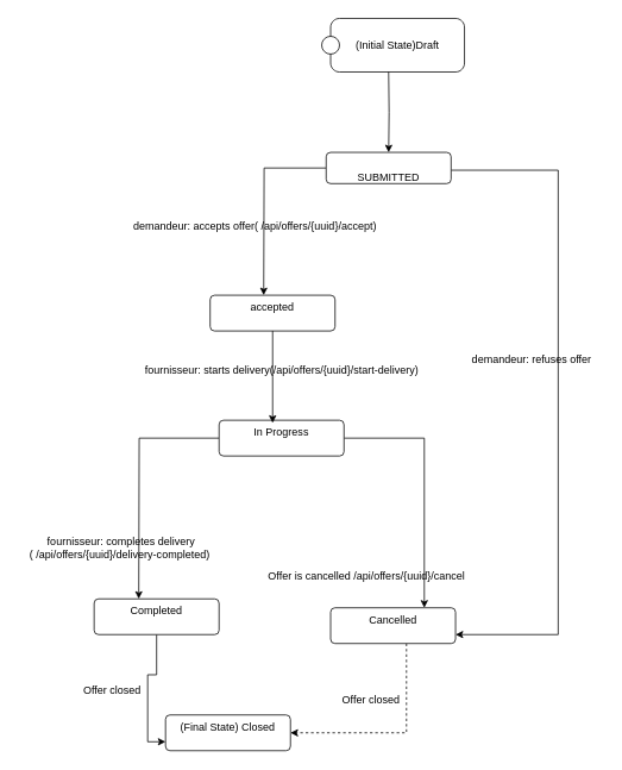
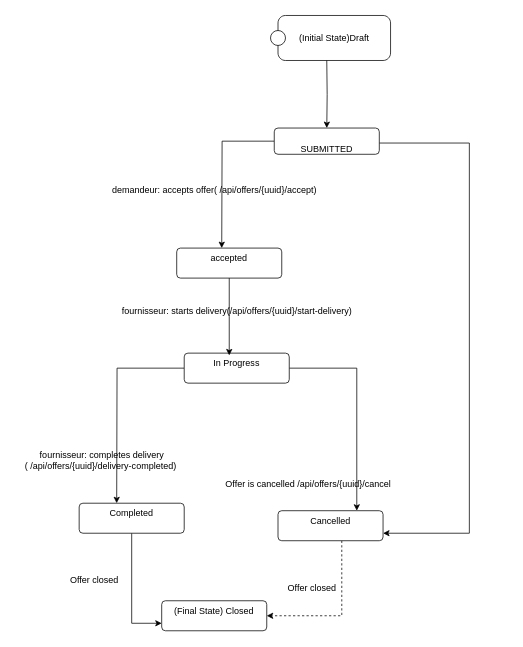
  <mxCell id="0" />
  <mxCell id="1" parent="0" />
  <mxCell id="2" style="edgeStyle=orthogonalEdgeStyle;rounded=0;orthogonalLoop=1;jettySize=auto;html=1;" parent="1" source="4" edge="1"><mxGeometry relative="1" as="geometry"><mxPoint x="295" y="330" as="targetPoint" /></mxGeometry></mxCell>
  <mxCell id="3" style="edgeStyle=orthogonalEdgeStyle;rounded=0;orthogonalLoop=1;jettySize=auto;html=1;entryX=1;entryY=0.75;entryDx=0;entryDy=0;" parent="1" source="4" target="15" edge="1"><mxGeometry relative="1" as="geometry"><Array as="points"><mxPoint x="625" y="190" /><mxPoint x="625" y="710" /></Array></mxGeometry></mxCell>
  <mxCell id="4" value="&lt;div&gt;&lt;br&gt;&lt;/div&gt;&lt;div&gt;SUBMITTED&lt;/div&gt;" style="html=1;align=center;verticalAlign=top;rounded=1;absoluteArcSize=1;arcSize=10;dashed=0;whiteSpace=wrap;" parent="1" vertex="1"><mxGeometry x="365" y="170" width="140" height="35" as="geometry" /></mxCell>
  <mxCell id="5" value="(Initial State)Draft" style="shape=umlState;rounded=1;verticalAlign=middle;align=center;absoluteArcSize=1;arcSize=10;umlStateConnection=connPointRefEntry;boundedLbl=1;whiteSpace=wrap;html=1;" parent="1" vertex="1"><mxGeometry x="360" y="20" width="160" height="60" as="geometry" /></mxCell>
  <mxCell id="6" style="edgeStyle=orthogonalEdgeStyle;rounded=0;orthogonalLoop=1;jettySize=auto;html=1;entryX=0.5;entryY=0;entryDx=0;entryDy=0;" parent="1" target="4" edge="1"><mxGeometry relative="1" as="geometry"><mxPoint x="435" y="80" as="sourcePoint" /></mxGeometry></mxCell>
  <mxCell id="7" value="accepted" style="html=1;align=center;verticalAlign=top;rounded=1;absoluteArcSize=1;arcSize=10;dashed=0;whiteSpace=wrap;" parent="1" vertex="1"><mxGeometry x="235" y="330" width="140" height="40" as="geometry" /></mxCell>
  <mxCell id="8" value="demandeur: accepts offer( /api/offers/{uuid}/acce&lt;span style=&quot;background-color: initial;&quot;&gt;pt)&lt;/span&gt;" style="text;html=1;align=center;verticalAlign=middle;resizable=0;points=[];autosize=1;strokeColor=none;fillColor=none;" parent="1" vertex="1"><mxGeometry x="135" y="238" width="300" height="30" as="geometry" /></mxCell>
  <mxCell id="9" style="edgeStyle=orthogonalEdgeStyle;rounded=0;orthogonalLoop=1;jettySize=auto;html=1;" parent="1" source="11" edge="1"><mxGeometry relative="1" as="geometry"><mxPoint x="155" y="670" as="targetPoint" /></mxGeometry></mxCell>
  <mxCell id="10" style="edgeStyle=orthogonalEdgeStyle;rounded=0;orthogonalLoop=1;jettySize=auto;html=1;entryX=0.75;entryY=0;entryDx=0;entryDy=0;" parent="1" source="11" target="15" edge="1"><mxGeometry relative="1" as="geometry"><Array as="points"><mxPoint x="475" y="490" /></Array></mxGeometry></mxCell>
  <mxCell id="11" value="In Progress" style="html=1;align=center;verticalAlign=top;rounded=1;absoluteArcSize=1;arcSize=10;dashed=0;whiteSpace=wrap;" parent="1" vertex="1"><mxGeometry x="245" y="470" width="140" height="40" as="geometry" /></mxCell>
  <mxCell id="12" style="edgeStyle=orthogonalEdgeStyle;rounded=0;orthogonalLoop=1;jettySize=auto;html=1;exitX=0.5;exitY=1;exitDx=0;exitDy=0;" parent="1" source="7" edge="1"><mxGeometry relative="1" as="geometry"><mxPoint x="305" y="473" as="targetPoint" /><Array as="points" /><mxPoint x="308" y="380" as="sourcePoint" /></mxGeometry></mxCell>
  <mxCell id="13" value="fournisseur: starts delivery(/api/offers/{uuid}/start-delivery)" style="text;html=1;align=center;verticalAlign=middle;resizable=0;points=[];autosize=1;strokeColor=none;fillColor=none;" parent="1" vertex="1"><mxGeometry x="150" y="400" width="330" height="30" as="geometry" /></mxCell>
  <mxCell id="14" style="edgeStyle=orthogonalEdgeStyle;rounded=0;orthogonalLoop=1;jettySize=auto;html=1;entryX=1;entryY=0.5;entryDx=0;entryDy=0;dashed=1;" parent="1" source="15" target="19" edge="1"><mxGeometry relative="1" as="geometry"><Array as="points"><mxPoint x="455" y="820" /></Array></mxGeometry></mxCell>
  <mxCell id="15" value="Cancelled" style="html=1;align=center;verticalAlign=top;rounded=1;absoluteArcSize=1;arcSize=10;dashed=0;whiteSpace=wrap;" parent="1" vertex="1"><mxGeometry x="370" y="680" width="140" height="40" as="geometry" /></mxCell>
  <mxCell id="16" style="edgeStyle=orthogonalEdgeStyle;rounded=0;orthogonalLoop=1;jettySize=auto;html=1;entryX=0;entryY=0.75;entryDx=0;entryDy=0;" parent="1" source="17" target="19" edge="1"><mxGeometry relative="1" as="geometry" /></mxCell>
  <mxCell id="17" value="Completed" style="html=1;align=center;verticalAlign=top;rounded=1;absoluteArcSize=1;arcSize=10;dashed=0;whiteSpace=wrap;" parent="1" vertex="1"><mxGeometry x="105" y="670" width="140" height="40" as="geometry" /></mxCell>
  <mxCell id="18" value="fournisseur: completes delivery&lt;div&gt;( /api/offers/{uuid}/delivery-completed)&amp;nbsp;&lt;/div&gt;" style="text;html=1;align=center;verticalAlign=middle;resizable=0;points=[];autosize=1;strokeColor=none;fillColor=none;" parent="1" vertex="1"><mxGeometry x="20" y="593" width="230" height="40" as="geometry" /></mxCell>
- <mxCell id="19" value="(Final State) Closed" style="html=1;align=center;verticalAlign=top;rounded=1;absoluteArcSize=1;arcSize=10;dashed=0;whiteSpace=wrap;" parent="1" vertex="1"><mxGeometry x="185" y="800" width="140" height="40" as="geometry" /></mxCell>
+ <mxCell id="19" value="(Final State) Closed" style="html=1;align=center;verticalAlign=top;rounded=1;absoluteArcSize=1;arcSize=10;dashed=0;whiteSpace=wrap;" parent="1" vertex="1"><mxGeometry x="215" y="800" width="140" height="40" as="geometry" /></mxCell>
  <mxCell id="20" value="Offer closed" style="text;html=1;align=center;verticalAlign=middle;resizable=0;points=[];autosize=1;strokeColor=none;fillColor=none;" parent="1" vertex="1"><mxGeometry x="370" y="768" width="90" height="30" as="geometry" /></mxCell>
  <mxCell id="21" value="Offer closed" style="text;html=1;align=center;verticalAlign=middle;resizable=0;points=[];autosize=1;strokeColor=none;fillColor=none;" parent="1" vertex="1"><mxGeometry x="80" y="758" width="90" height="30" as="geometry" /></mxCell>
  <mxCell id="22" value="Offer is cancelled /api/offers/{uuid}/cancel" style="text;html=1;align=center;verticalAlign=middle;resizable=0;points=[];autosize=1;strokeColor=none;fillColor=none;" parent="1" vertex="1"><mxGeometry x="290" y="630" width="240" height="30" as="geometry" /></mxCell>
- <mxCell id="23" value="demandeur: refuses offer" style="text;html=1;align=center;verticalAlign=middle;resizable=0;points=[];autosize=1;strokeColor=none;fillColor=none;" parent="1" vertex="1"><mxGeometry x="515" y="388" width="160" height="30" as="geometry" /></mxCell>
